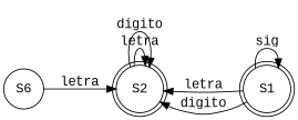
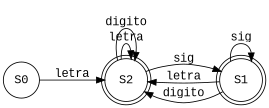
  digraph {
    fontname="Liberation Mono"
    forcelabels=true
    rankdir=LR
    node [fontname="Liberation Mono" shape=doublecircle]
    edge [fontname="Liberation Mono"]
-   n1 [label=S6 shape=circle]
+   n1 [label=S0 shape=circle]
    n2 [label=S2]
    n3 [label=S1]
    n1 -> n2 [label=letra]
    n2 -> n2 [label=letra]
    n2 -> n2 [label=digito]
+   n2 -> n3 [label=sig]
    n3 -> n2 [label=letra]
    n3 -> n2 [label=digito]
    n3 -> n3 [label=sig]
  }
